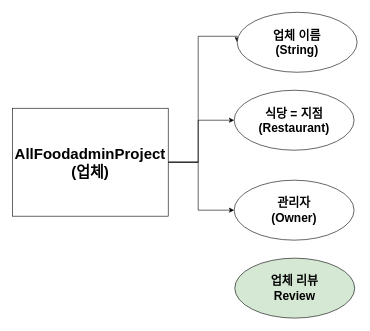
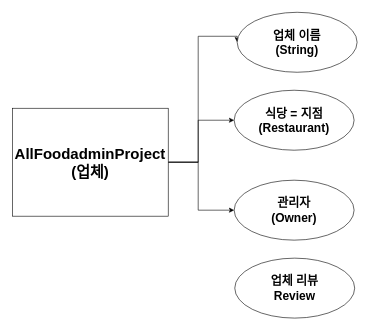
  <mxCell id="0" />
  <mxCell id="1" parent="0" />
  <mxCell id="2" style="edgeStyle=orthogonalEdgeStyle;rounded=0;orthogonalLoop=1;jettySize=auto;html=1;fontSize=25;" edge="1" parent="1" source="5" target="6"><mxGeometry relative="1" as="geometry"><Array as="points"><mxPoint x="330" y="270" /><mxPoint x="330" y="200" /></Array></mxGeometry></mxCell>
  <mxCell id="3" style="edgeStyle=orthogonalEdgeStyle;rounded=0;orthogonalLoop=1;jettySize=auto;html=1;fontSize=25;entryX=0;entryY=0.5;entryDx=0;entryDy=0;" edge="1" parent="1" source="5" target="7"><mxGeometry relative="1" as="geometry"><mxPoint x="350" y="150" as="targetPoint" /><Array as="points"><mxPoint x="330" y="270" /><mxPoint x="330" y="60" /></Array></mxGeometry></mxCell>
  <mxCell id="4" style="edgeStyle=orthogonalEdgeStyle;rounded=0;orthogonalLoop=1;jettySize=auto;html=1;fontSize=25;" edge="1" parent="1" source="5" target="8"><mxGeometry relative="1" as="geometry"><Array as="points"><mxPoint x="330" y="270" /><mxPoint x="330" y="350" /></Array></mxGeometry></mxCell>
  <mxCell id="5" value="AllFoodadminProject&lt;br style=&quot;font-size: 25px;&quot;&gt;(업체)" style="rounded=0;whiteSpace=wrap;html=1;fontSize=25;fontStyle=1" vertex="1" parent="1"><mxGeometry x="20" y="180" width="260" height="180" as="geometry" /></mxCell>
  <mxCell id="6" value="&lt;span&gt;식당 = 지점&lt;/span&gt;&lt;br&gt;&lt;span&gt;(Restaurant)&lt;/span&gt;" style="ellipse;whiteSpace=wrap;html=1;rounded=0;fontSize=20;fontStyle=1;" vertex="1" parent="1"><mxGeometry x="390" y="150" width="200" height="100" as="geometry" /></mxCell>
  <mxCell id="7" value="업체 이름&lt;br&gt;(String)" style="ellipse;whiteSpace=wrap;html=1;rounded=0;fontSize=20;fontStyle=1;" vertex="1" parent="1"><mxGeometry x="395" y="20" width="200" height="100" as="geometry" /></mxCell>
  <mxCell id="8" value="&lt;span&gt;관리자&lt;/span&gt;&lt;br&gt;&lt;span&gt;(Owner)&lt;/span&gt;" style="ellipse;whiteSpace=wrap;html=1;rounded=0;fontSize=20;fontStyle=1;" vertex="1" parent="1"><mxGeometry x="390" y="300" width="200" height="100" as="geometry" /></mxCell>
- <mxCell id="9" value="업체 리뷰&lt;br&gt;Review" style="ellipse;whiteSpace=wrap;html=1;rounded=0;fontSize=20;fontStyle=1;fillColor=#d5e8d4;" vertex="1" parent="1"><mxGeometry x="391" y="430" width="200" height="100" as="geometry" /></mxCell>
+ <mxCell id="9" value="업체 리뷰&lt;br&gt;Review" style="ellipse;whiteSpace=wrap;html=1;rounded=0;fontSize=20;fontStyle=1;" vertex="1" parent="1"><mxGeometry x="391" y="430" width="200" height="100" as="geometry" /></mxCell>
